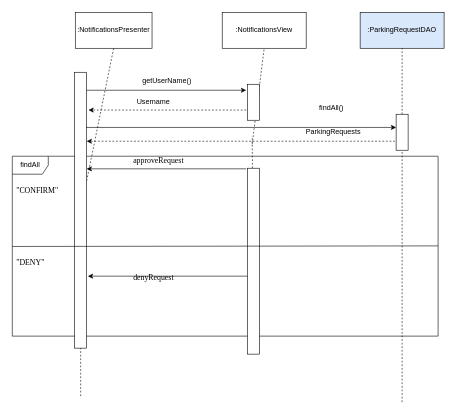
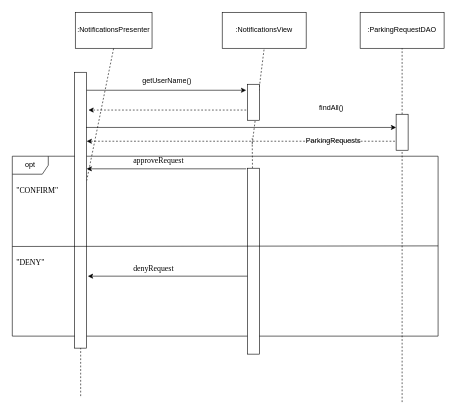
  <mxCell id="0" />
  <mxCell id="1" parent="0" />
- <mxCell id="2" value="findAll" style="shape=umlFrame;whiteSpace=wrap;html=1;" parent="1" vertex="1"><mxGeometry x="20" y="260" width="710" height="300" as="geometry" /></mxCell>
+ <mxCell id="2" value="opt" style="shape=umlFrame;whiteSpace=wrap;html=1;" parent="1" vertex="1"><mxGeometry x="20" y="260" width="710" height="300" as="geometry" /></mxCell>
  <mxCell id="3" value=":NotificationsPresenter" style="rounded=0;whiteSpace=wrap;html=1;" parent="1" vertex="1"><mxGeometry x="125" y="20" width="128" height="60" as="geometry" /></mxCell>
  <mxCell id="4" value="" style="endArrow=none;dashed=1;html=1;entryX=0.5;entryY=1;entryDx=0;entryDy=0;" parent="1" source="8" target="3" edge="1"><mxGeometry width="50" height="50" relative="1" as="geometry"><mxPoint x="592" y="590" as="sourcePoint" /><mxPoint x="591" y="243.036" as="targetPoint" /></mxGeometry></mxCell>
  <mxCell id="5" value=":NotificationsView" style="rounded=0;whiteSpace=wrap;html=1;" parent="1" vertex="1"><mxGeometry x="370" y="20" width="140" height="60" as="geometry" /></mxCell>
  <mxCell id="6" value="" style="endArrow=none;dashed=1;html=1;entryX=0.5;entryY=1;entryDx=0;entryDy=0;" parent="1" target="5" edge="1"><mxGeometry width="50" height="50" relative="1" as="geometry"><mxPoint x="420" y="240" as="sourcePoint" /><mxPoint x="419" y="243.036" as="targetPoint" /></mxGeometry></mxCell>
  <mxCell id="7" value="getUserName()" style="text;html=1;" parent="1" vertex="1"><mxGeometry x="235" y="120" width="110" height="30" as="geometry" /></mxCell>
  <mxCell id="8" value="" style="rounded=0;whiteSpace=wrap;html=1;" parent="1" vertex="1"><mxGeometry x="124" y="120" width="20" height="460" as="geometry" /></mxCell>
  <mxCell id="9" value="" style="endArrow=none;dashed=1;html=1;entryX=0.5;entryY=1;entryDx=0;entryDy=0;" parent="1" target="8" edge="1"><mxGeometry width="50" height="50" relative="1" as="geometry"><mxPoint x="134" y="660" as="sourcePoint" /><mxPoint x="134" y="80" as="targetPoint" /></mxGeometry></mxCell>
  <mxCell id="10" value="" style="endArrow=none;dashed=1;html=1;entryX=0.5;entryY=1;entryDx=0;entryDy=0;" parent="1" source="15" edge="1"><mxGeometry width="50" height="50" relative="1" as="geometry"><mxPoint x="420" y="670" as="sourcePoint" /><mxPoint x="420" y="230" as="targetPoint" /></mxGeometry></mxCell>
- <mxCell id="11" value=":ParkingRequestDAO" style="rounded=0;whiteSpace=wrap;html=1;fillColor=#dae8fc;" parent="1" vertex="1"><mxGeometry x="600" y="20" width="140" height="60" as="geometry" /></mxCell>
+ <mxCell id="11" value=":ParkingRequestDAO" style="rounded=0;whiteSpace=wrap;html=1;" parent="1" vertex="1"><mxGeometry x="600" y="20" width="140" height="60" as="geometry" /></mxCell>
  <mxCell id="12" value="" style="endArrow=none;dashed=1;html=1;entryX=0.5;entryY=1;entryDx=0;entryDy=0;" parent="1" source="13" target="11" edge="1"><mxGeometry width="50" height="50" relative="1" as="geometry"><mxPoint x="670" y="670" as="sourcePoint" /><mxPoint x="669" y="243.036" as="targetPoint" /></mxGeometry></mxCell>
  <mxCell id="13" value="" style="rounded=0;whiteSpace=wrap;html=1;" parent="1" vertex="1"><mxGeometry x="660" y="190" width="20" height="60" as="geometry" /></mxCell>
  <mxCell id="14" value="" style="endArrow=none;dashed=1;html=1;entryX=0.5;entryY=1;entryDx=0;entryDy=0;" parent="1" target="13" edge="1"><mxGeometry width="50" height="50" relative="1" as="geometry"><mxPoint x="670" y="670" as="sourcePoint" /><mxPoint x="670" y="80" as="targetPoint" /></mxGeometry></mxCell>
  <mxCell id="15" value="" style="rounded=0;whiteSpace=wrap;html=1;" parent="1" vertex="1"><mxGeometry x="412" y="280" width="20" height="310" as="geometry" /></mxCell>
  <mxCell id="16" value="" style="endArrow=classic;html=1;" parent="1" edge="1"><mxGeometry width="50" height="50" relative="1" as="geometry"><mxPoint x="144" y="150" as="sourcePoint" /><mxPoint x="410" y="150" as="targetPoint" /></mxGeometry></mxCell>
  <mxCell id="17" value="&lt;pre style=&quot;font-family: &amp;#34;consolas&amp;#34; ; font-size: 9.8pt&quot;&gt;&quot;DENY&quot;&lt;/pre&gt;" style="text;whiteSpace=wrap;html=1;" parent="1" vertex="1"><mxGeometry x="25" y="410" width="70" height="60" as="geometry" /></mxCell>
  <mxCell id="18" value="" style="endArrow=classic;html=1;dashed=1;entryX=1;entryY=0.25;entryDx=0;entryDy=0;" parent="1" target="8" edge="1"><mxGeometry width="50" height="50" relative="1" as="geometry"><mxPoint x="658" y="235" as="sourcePoint" /><mxPoint x="432" y="240" as="targetPoint" /></mxGeometry></mxCell>
- <mxCell id="19" value="&lt;pre style=&quot;font-family: &amp;#34;consolas&amp;#34; ; font-size: 9.8pt&quot;&gt;denyRequest&lt;/pre&gt;" style="text;whiteSpace=wrap;html=1;" parent="1" vertex="1"><mxGeometry x="220" y="435" width="100" height="60" as="geometry" /></mxCell>
+ <mxCell id="19" value="&lt;pre style=&quot;font-family: &amp;#34;consolas&amp;#34; ; font-size: 9.8pt&quot;&gt;denyRequest&lt;/pre&gt;" style="text;whiteSpace=wrap;html=1;" parent="1" vertex="1"><mxGeometry x="220" y="420" width="100" height="60" as="geometry" /></mxCell>
  <mxCell id="20" value="" style="endArrow=none;html=1;" parent="1" edge="1"><mxGeometry width="50" height="50" relative="1" as="geometry"><mxPoint x="20" y="410.5" as="sourcePoint" /><mxPoint x="730" y="409.5" as="targetPoint" /></mxGeometry></mxCell>
  <mxCell id="21" value="" style="endArrow=classic;html=1;dashed=1;" parent="1" edge="1"><mxGeometry width="50" height="50" relative="1" as="geometry"><mxPoint x="410" y="183" as="sourcePoint" /><mxPoint x="147" y="183" as="targetPoint" /></mxGeometry></mxCell>
  <mxCell id="22" value="" style="endArrow=classic;html=1;entryX=0;entryY=0.367;entryDx=0;entryDy=0;entryPerimeter=0;" parent="1" target="13" edge="1"><mxGeometry width="50" height="50" relative="1" as="geometry"><mxPoint x="143" y="212" as="sourcePoint" /><mxPoint x="790" y="195" as="targetPoint" /></mxGeometry></mxCell>
  <mxCell id="23" value="findAll()" style="text;html=1;" parent="1" vertex="1"><mxGeometry x="530" y="165" width="40" height="30" as="geometry" /></mxCell>
- <mxCell id="24" value="Username" style="text;html=1;align=center;verticalAlign=middle;resizable=0;points=[];autosize=1;" parent="1" vertex="1"><mxGeometry x="220" y="160" width="70" height="20" as="geometry" /></mxCell>
- <mxCell id="25" value="ParkingRequests" style="text;html=1;align=center;verticalAlign=middle;resizable=0;points=[];autosize=1;" parent="1" vertex="1"><mxGeometry x="500" y="210" width="110" height="20" as="geometry" /></mxCell>
+ <mxCell id="25" value="ParkingRequests" style="text;html=1;align=center;verticalAlign=middle;resizable=0;points=[];autosize=1;" parent="1" vertex="1"><mxGeometry x="500" y="225" width="110" height="20" as="geometry" /></mxCell>
  <mxCell id="26" value="&lt;pre style=&quot;font-family: &amp;#34;consolas&amp;#34; ; font-size: 9.8pt&quot;&gt;approveRequest&lt;/pre&gt;" style="text;whiteSpace=wrap;html=1;" parent="1" vertex="1"><mxGeometry x="220" y="240" width="130" height="60" as="geometry" /></mxCell>
  <mxCell id="27" value="" style="endArrow=classic;html=1;" parent="1" edge="1"><mxGeometry width="50" height="50" relative="1" as="geometry"><mxPoint x="410" y="281" as="sourcePoint" /><mxPoint x="144" y="281" as="targetPoint" /></mxGeometry></mxCell>
  <mxCell id="28" value="" style="endArrow=classic;html=1;" parent="1" edge="1"><mxGeometry width="50" height="50" relative="1" as="geometry"><mxPoint x="412" y="460" as="sourcePoint" /><mxPoint x="146" y="460" as="targetPoint" /></mxGeometry></mxCell>
  <mxCell id="29" value="&lt;pre style=&quot;font-family: &amp;#34;consolas&amp;#34; ; font-size: 9.8pt&quot;&gt;&quot;CONFIRM&quot;&lt;/pre&gt;" style="text;whiteSpace=wrap;html=1;" parent="1" vertex="1"><mxGeometry x="25" y="290" width="70" height="60" as="geometry" /></mxCell>
  <mxCell id="30" value="" style="rounded=0;whiteSpace=wrap;html=1;" vertex="1" parent="1"><mxGeometry x="412" y="140" width="20" height="60" as="geometry" /></mxCell>
